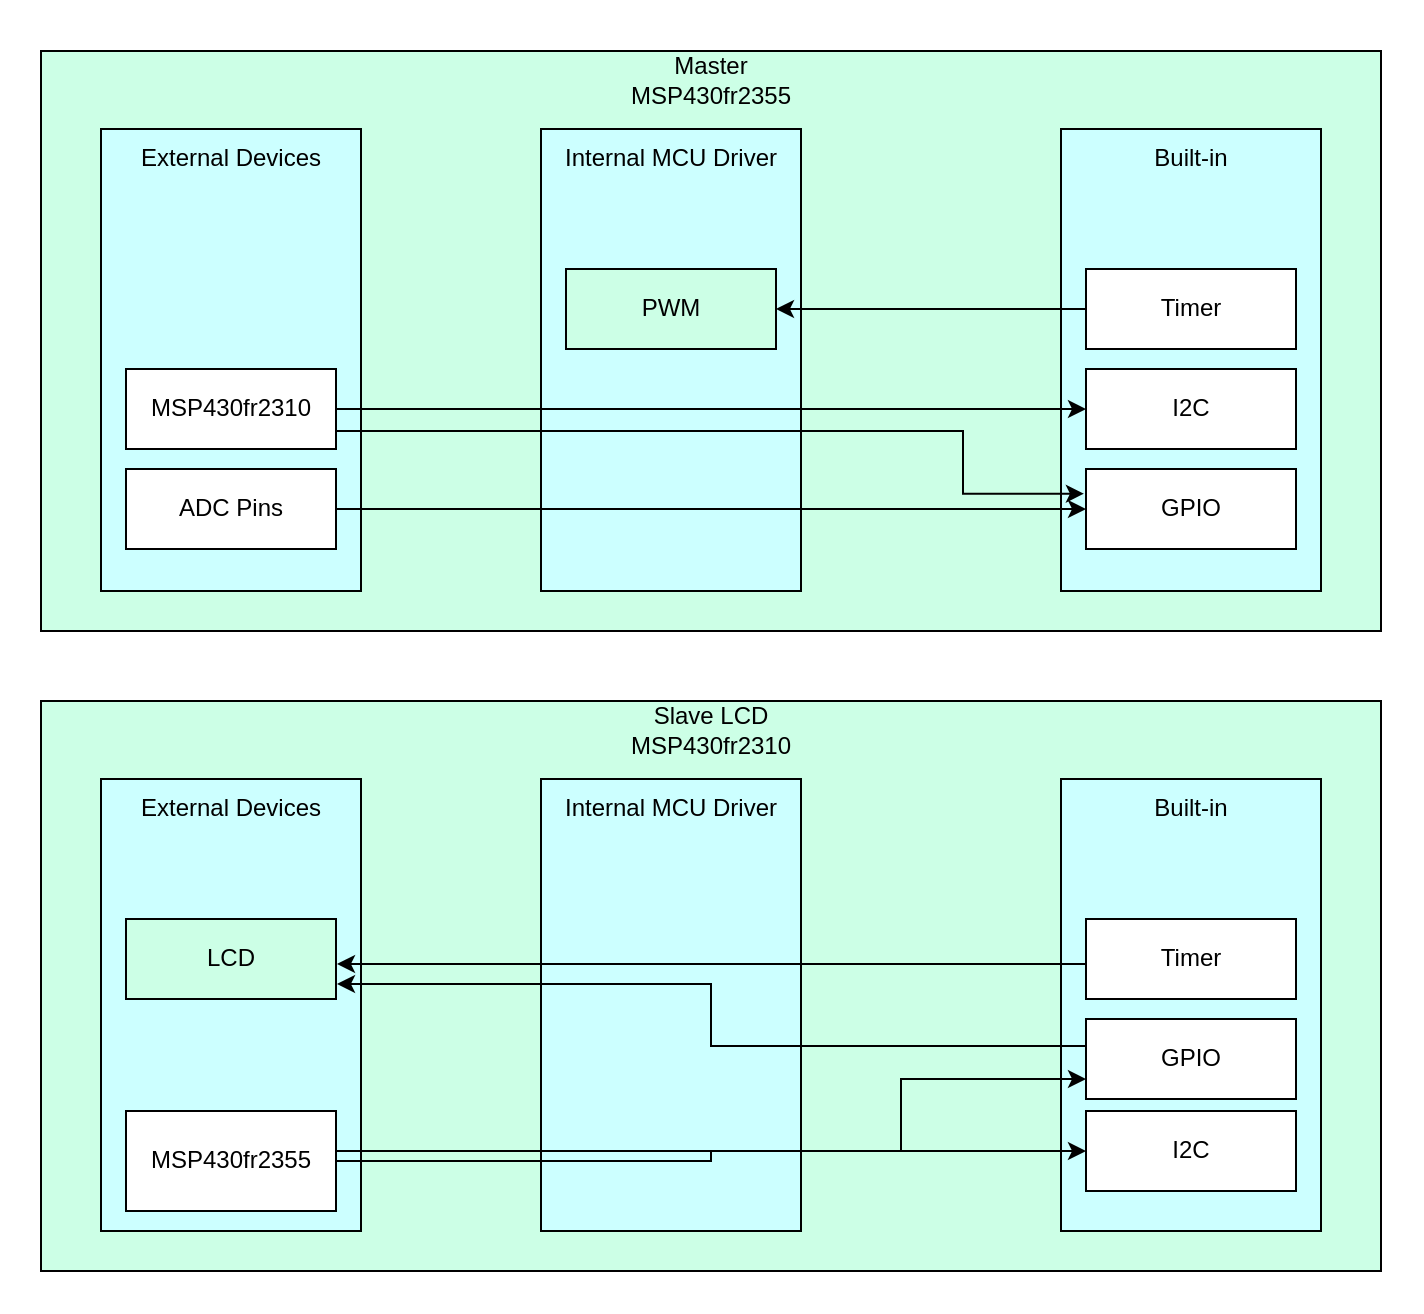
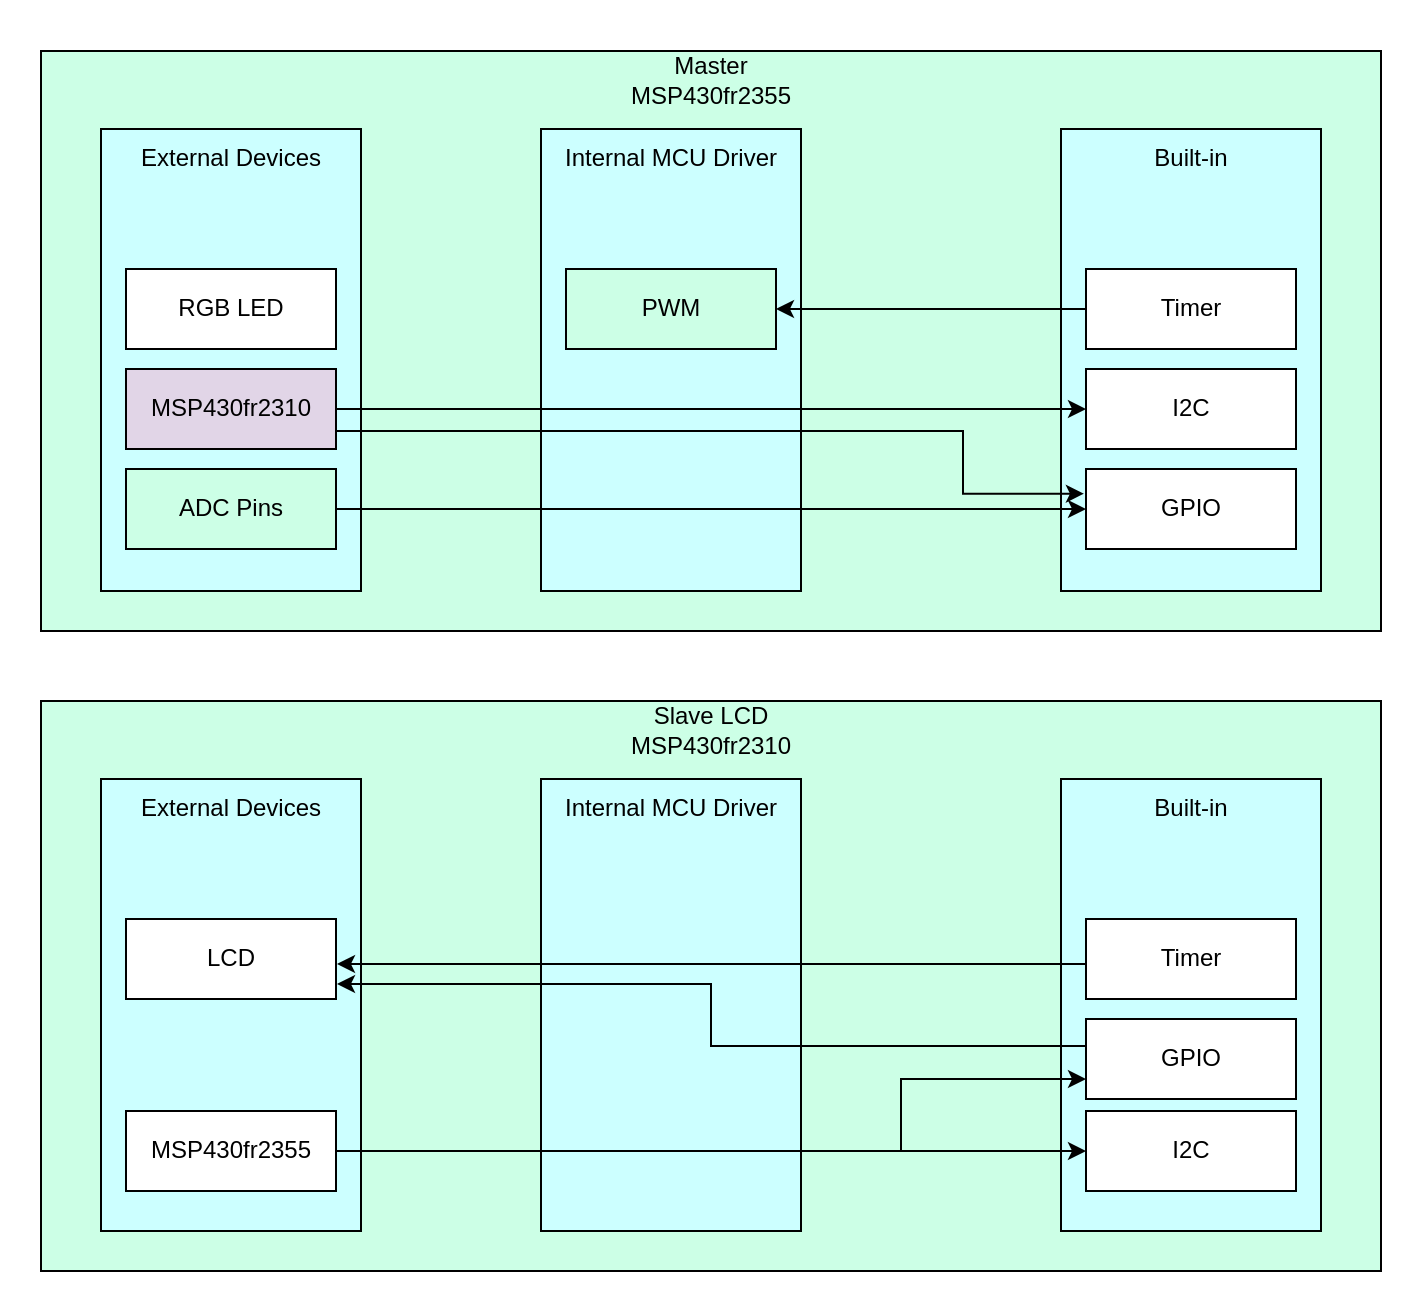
  <mxCell id="0" />
  <mxCell id="1" parent="0" />
  <mxCell id="2" value="" style="rounded=0;whiteSpace=wrap;html=1;fillColor=#CCFFE6;" vertex="1" parent="1"><mxGeometry x="20" y="25" width="670" height="290" as="geometry" /></mxCell>
  <mxCell id="3" value="" style="rounded=0;whiteSpace=wrap;html=1;fillColor=#CCFFFF;" vertex="1" parent="1"><mxGeometry x="50" y="64" width="130" height="231" as="geometry" /></mxCell>
  <mxCell id="4" value="External Devices" style="text;html=1;align=center;verticalAlign=middle;resizable=0;points=[];autosize=1;strokeColor=none;fillColor=none;" vertex="1" parent="1"><mxGeometry x="60" y="64" width="110" height="30" as="geometry" /></mxCell>
  <mxCell id="5" value="" style="rounded=0;whiteSpace=wrap;html=1;fillColor=#CCFFFF;" vertex="1" parent="1"><mxGeometry x="270" y="64" width="130" height="231" as="geometry" /></mxCell>
  <mxCell id="6" value="Internal MCU Driver" style="text;html=1;align=center;verticalAlign=middle;resizable=0;points=[];autosize=1;strokeColor=none;fillColor=none;" vertex="1" parent="1"><mxGeometry x="270" y="64" width="130" height="30" as="geometry" /></mxCell>
  <mxCell id="7" value="" style="rounded=0;whiteSpace=wrap;html=1;fillColor=#CCFFFF;" vertex="1" parent="1"><mxGeometry x="530" y="64" width="130" height="231" as="geometry" /></mxCell>
  <mxCell id="8" value="Built-in" style="text;html=1;align=center;verticalAlign=middle;resizable=0;points=[];autosize=1;strokeColor=none;fillColor=none;" vertex="1" parent="1"><mxGeometry x="565" y="64" width="60" height="30" as="geometry" /></mxCell>
+ <mxCell id="9" value="RGB LED" style="rounded=0;whiteSpace=wrap;html=1;" vertex="1" parent="1"><mxGeometry x="62.5" y="134" width="105" height="40" as="geometry" /></mxCell>
  <mxCell id="10" style="edgeStyle=orthogonalEdgeStyle;rounded=0;orthogonalLoop=1;jettySize=auto;html=1;entryX=0;entryY=0.5;entryDx=0;entryDy=0;" edge="1" parent="1" source="11" target="18"><mxGeometry relative="1" as="geometry"><mxPoint x="480" y="254" as="targetPoint" /></mxGeometry></mxCell>
- <mxCell id="11" value="ADC Pins" style="rounded=0;whiteSpace=wrap;html=1;" vertex="1" parent="1"><mxGeometry x="62.5" y="234" width="105" height="40" as="geometry" /></mxCell>
+ <mxCell id="11" value="ADC Pins" style="rounded=0;whiteSpace=wrap;html=1;fillColor=#ccffe6;" vertex="1" parent="1"><mxGeometry x="62.5" y="234" width="105" height="40" as="geometry" /></mxCell>
  <mxCell id="12" style="edgeStyle=orthogonalEdgeStyle;rounded=0;orthogonalLoop=1;jettySize=auto;html=1;entryX=0;entryY=0.5;entryDx=0;entryDy=0;" edge="1" parent="1" source="14" target="20"><mxGeometry relative="1" as="geometry" /></mxCell>
  <mxCell id="13" style="edgeStyle=orthogonalEdgeStyle;rounded=0;orthogonalLoop=1;jettySize=auto;html=1;entryX=-0.01;entryY=0.309;entryDx=0;entryDy=0;entryPerimeter=0;" edge="1" parent="1" source="14" target="18"><mxGeometry relative="1" as="geometry"><mxPoint x="481" y="255" as="targetPoint" /><Array as="points"><mxPoint x="481" y="215" /><mxPoint x="481" y="246" /><mxPoint x="542" y="246" /></Array></mxGeometry></mxCell>
- <mxCell id="14" value="MSP430fr2310" style="rounded=0;whiteSpace=wrap;html=1;" vertex="1" parent="1"><mxGeometry x="62.5" y="184" width="105" height="40" as="geometry" /></mxCell>
+ <mxCell id="14" value="MSP430fr2310" style="rounded=0;whiteSpace=wrap;html=1;fillColor=#e1d5e7;" vertex="1" parent="1"><mxGeometry x="62.5" y="184" width="105" height="40" as="geometry" /></mxCell>
  <mxCell id="15" value="PWM" style="rounded=0;whiteSpace=wrap;html=1;fillColor=#ccffe6;" vertex="1" parent="1"><mxGeometry x="282.5" y="134" width="105" height="40" as="geometry" /></mxCell>
  <mxCell id="16" style="edgeStyle=orthogonalEdgeStyle;rounded=0;orthogonalLoop=1;jettySize=auto;html=1;" edge="1" parent="1" source="17" target="15"><mxGeometry relative="1" as="geometry" /></mxCell>
  <mxCell id="17" value="Timer" style="rounded=0;whiteSpace=wrap;html=1;" vertex="1" parent="1"><mxGeometry x="542.5" y="134" width="105" height="40" as="geometry" /></mxCell>
  <mxCell id="18" value="GPIO" style="rounded=0;whiteSpace=wrap;html=1;" vertex="1" parent="1"><mxGeometry x="542.5" y="234" width="105" height="40" as="geometry" /></mxCell>
  <mxCell id="19" value="&lt;div&gt;Master&lt;/div&gt;MSP430fr2355" style="text;html=1;align=center;verticalAlign=middle;resizable=0;points=[];autosize=1;strokeColor=none;fillColor=none;" vertex="1" parent="1"><mxGeometry x="305" y="20" width="100" height="40" as="geometry" /></mxCell>
  <mxCell id="20" value="I2C" style="rounded=0;whiteSpace=wrap;html=1;" vertex="1" parent="1"><mxGeometry x="542.5" y="184" width="105" height="40" as="geometry" /></mxCell>
  <mxCell id="21" value="" style="rounded=0;whiteSpace=wrap;html=1;fillColor=#CCFFE6;" vertex="1" parent="1"><mxGeometry x="20" y="350" width="670" height="285" as="geometry" /></mxCell>
  <mxCell id="22" value="" style="rounded=0;whiteSpace=wrap;html=1;fillColor=#CCFFFF;" vertex="1" parent="1"><mxGeometry x="50" y="389" width="130" height="226" as="geometry" /></mxCell>
  <mxCell id="23" value="External Devices" style="text;html=1;align=center;verticalAlign=middle;resizable=0;points=[];autosize=1;strokeColor=none;fillColor=none;" vertex="1" parent="1"><mxGeometry x="60" y="389" width="110" height="30" as="geometry" /></mxCell>
  <mxCell id="24" value="" style="rounded=0;whiteSpace=wrap;html=1;fillColor=#CCFFFF;" vertex="1" parent="1"><mxGeometry x="270" y="389" width="130" height="226" as="geometry" /></mxCell>
  <mxCell id="25" value="Internal MCU Driver" style="text;html=1;align=center;verticalAlign=middle;resizable=0;points=[];autosize=1;strokeColor=none;fillColor=none;" vertex="1" parent="1"><mxGeometry x="270" y="389" width="130" height="30" as="geometry" /></mxCell>
  <mxCell id="26" value="" style="rounded=0;whiteSpace=wrap;html=1;fillColor=#CCFFFF;" vertex="1" parent="1"><mxGeometry x="530" y="389" width="130" height="226" as="geometry" /></mxCell>
  <mxCell id="27" value="Built-in" style="text;html=1;align=center;verticalAlign=middle;resizable=0;points=[];autosize=1;strokeColor=none;fillColor=none;" vertex="1" parent="1"><mxGeometry x="565" y="389" width="60" height="30" as="geometry" /></mxCell>
- <mxCell id="28" value="LCD" style="rounded=0;whiteSpace=wrap;html=1;fillColor=#ccffe6;" vertex="1" parent="1"><mxGeometry x="62.5" y="459" width="105" height="40" as="geometry" /></mxCell>
+ <mxCell id="28" value="LCD" style="rounded=0;whiteSpace=wrap;html=1;" vertex="1" parent="1"><mxGeometry x="62.5" y="459" width="105" height="40" as="geometry" /></mxCell>
  <mxCell id="29" value="Timer" style="rounded=0;whiteSpace=wrap;html=1;" vertex="1" parent="1"><mxGeometry x="542.5" y="459" width="105" height="40" as="geometry" /></mxCell>
  <mxCell id="30" value="GPIO" style="rounded=0;whiteSpace=wrap;html=1;" vertex="1" parent="1"><mxGeometry x="542.5" y="509" width="105" height="40" as="geometry" /></mxCell>
  <mxCell id="31" value="&lt;div&gt;Slave LCD&lt;/div&gt;MSP430fr2310" style="text;html=1;align=center;verticalAlign=middle;resizable=0;points=[];autosize=1;strokeColor=none;fillColor=none;" vertex="1" parent="1"><mxGeometry x="305" y="345" width="100" height="40" as="geometry" /></mxCell>
  <mxCell id="32" style="edgeStyle=orthogonalEdgeStyle;rounded=0;orthogonalLoop=1;jettySize=auto;html=1;entryX=0;entryY=0.75;entryDx=0;entryDy=0;" edge="1" parent="1" source="34" target="30"><mxGeometry relative="1" as="geometry"><Array as="points"><mxPoint x="450" y="575" /><mxPoint x="450" y="539" /></Array></mxGeometry></mxCell>
  <mxCell id="33" style="edgeStyle=orthogonalEdgeStyle;rounded=0;orthogonalLoop=1;jettySize=auto;html=1;entryX=0;entryY=0.5;entryDx=0;entryDy=0;" edge="1" parent="1" source="34" target="35"><mxGeometry relative="1" as="geometry"><Array as="points" /></mxGeometry></mxCell>
- <mxCell id="34" value="MSP430fr2355" style="rounded=0;whiteSpace=wrap;html=1;" vertex="1" parent="1"><mxGeometry x="62.5" y="555" width="105" height="50" as="geometry" /></mxCell>
+ <mxCell id="34" value="MSP430fr2355" style="rounded=0;whiteSpace=wrap;html=1;" vertex="1" parent="1"><mxGeometry x="62.5" y="555" width="105" height="40" as="geometry" /></mxCell>
  <mxCell id="35" value="I2C" style="rounded=0;whiteSpace=wrap;html=1;" vertex="1" parent="1"><mxGeometry x="542.5" y="555" width="105" height="40" as="geometry" /></mxCell>
  <mxCell id="36" style="edgeStyle=orthogonalEdgeStyle;rounded=0;orthogonalLoop=1;jettySize=auto;html=1;entryX=1;entryY=0.5;entryDx=0;entryDy=0;" edge="1" parent="1"><mxGeometry relative="1" as="geometry"><mxPoint x="543" y="481.48" as="sourcePoint" /><mxPoint x="168" y="481.48" as="targetPoint" /></mxGeometry></mxCell>
  <mxCell id="37" style="edgeStyle=orthogonalEdgeStyle;rounded=0;orthogonalLoop=1;jettySize=auto;html=1;entryX=1;entryY=0.75;entryDx=0;entryDy=0;" edge="1" parent="1"><mxGeometry relative="1" as="geometry"><mxPoint x="543" y="522.48" as="sourcePoint" /><mxPoint x="168" y="491.48" as="targetPoint" /><Array as="points"><mxPoint x="355" y="522.48" /><mxPoint x="355" y="491.48" /></Array></mxGeometry></mxCell>
